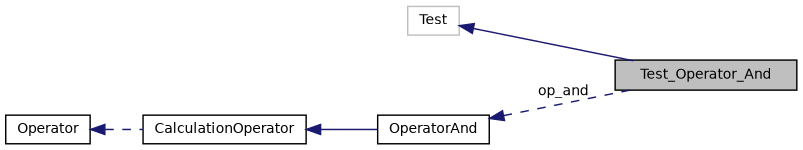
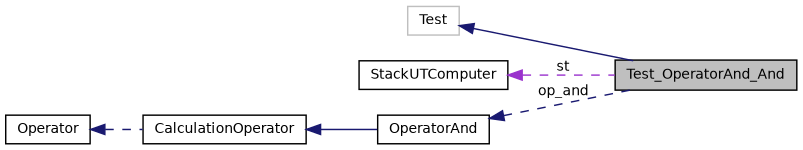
  digraph {
    rankdir=LR
    node [color=black fillcolor=white fontname=Helvetica fontsize=10 shape=record style=filled]
    edge [color=midnightblue dir=back fontname=Helvetica fontsize=10 labelfontname=Helvetica labelfontsize=10 style=dashed]
-   n1 [fillcolor=grey75 fontcolor=black height=0.2 label=Test_Operator_And width=0.4]
+   n1 [fillcolor=grey75 fontcolor=black height=0.2 label=Test_OperatorAnd_And width=0.4]
    n2 [color=grey75 height=0.2 label=Test width=0.4]
+   n3 [height=0.2 label=StackUTComputer width=0.4]
    n4 [height=0.2 label=OperatorAnd width=0.4]
    n5 [height=0.2 label=CalculationOperator width=0.4]
    n6 [height=0.2 label=Operator width=0.4]
    n2 -> n1 [style=solid]
+   n3 -> n1 [color=darkorchid3 label=" st"]
    n4 -> n1 [label=" op_and"]
    n5 -> n4 [style=solid]
    n6 -> n5
  }
